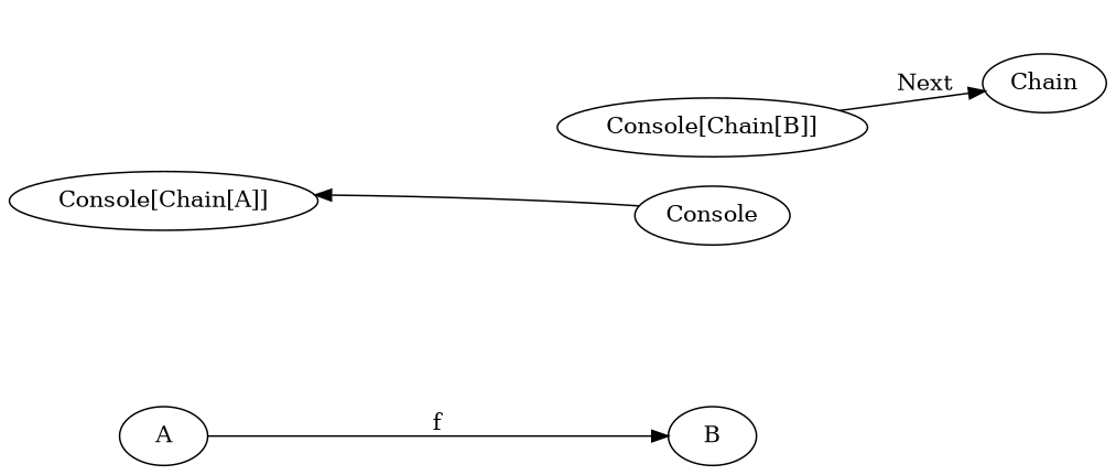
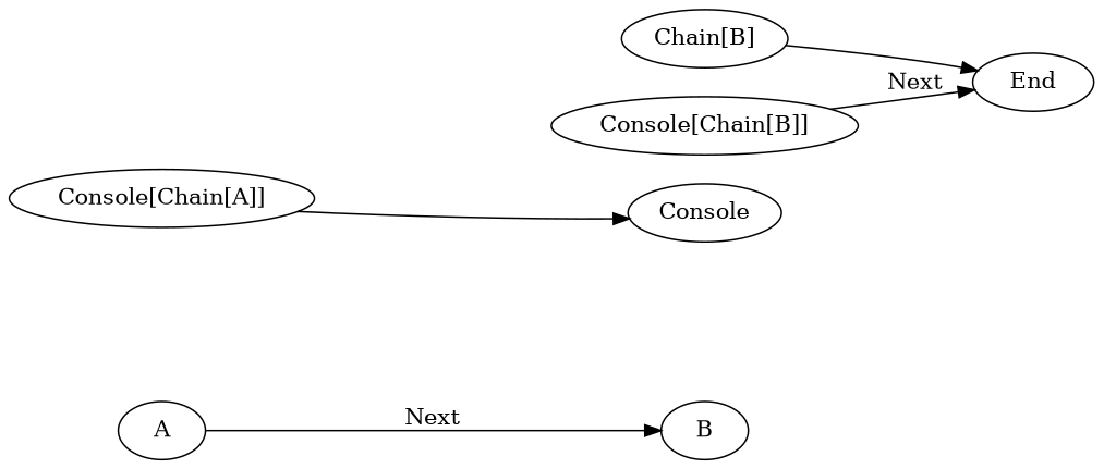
  digraph {
    rankdir=LR
    edge [style=invis]
    n1 [label="Chain[A]" style=invis]
    A
    n3 [label="Console[Chain[A]]"]
    n4 [label="Chain[B]" style=invis]
    B
    n6 [label="Console[Chain[B]]"]
-   End [label=Chain]
+   End
    n8 [label=Console]
+   n9 [label="Chain[B]"]
    subgraph sub_1 {
      rank=same
      n1
      A
      n3
    }
    subgraph sub_2 {
      rank=same
      n4
      B
      n6
    }
    n1 -> A [dir=back]
    n1 -> n4 [label="_.map(f)"]
-   A -> B [label=f style=""]
+   A -> B [label=Next style=""]
    n3 -> n1 [dir=back]
    n3 -> n6 [label="_.map(_.map(f))"]
    n4 -> B [dir=back]
    n6 -> n4 [dir=back]
    n6 -> End [label=Next style=""]
-   n8 -> n3 [style=""]
+   n3 -> n8 [style=""]
+   n9 -> End [style=""]
  }
